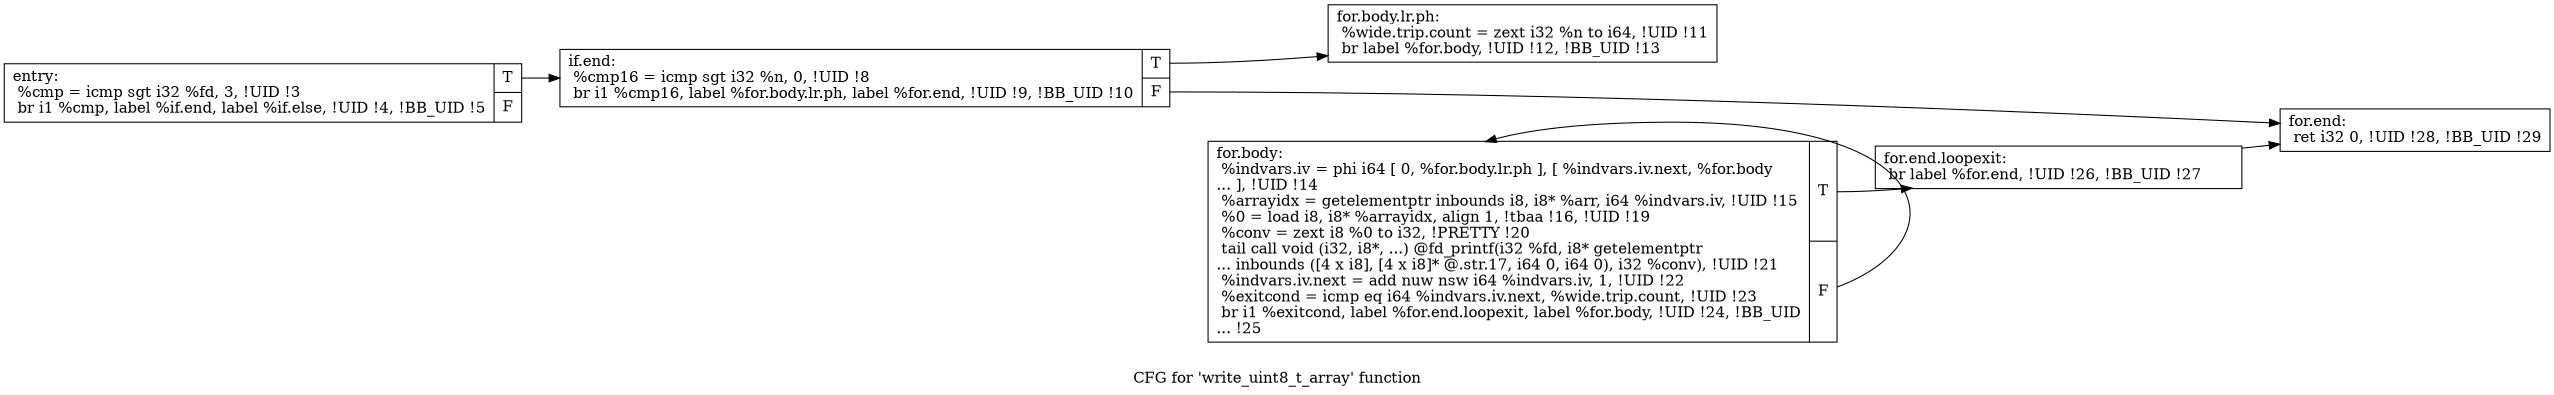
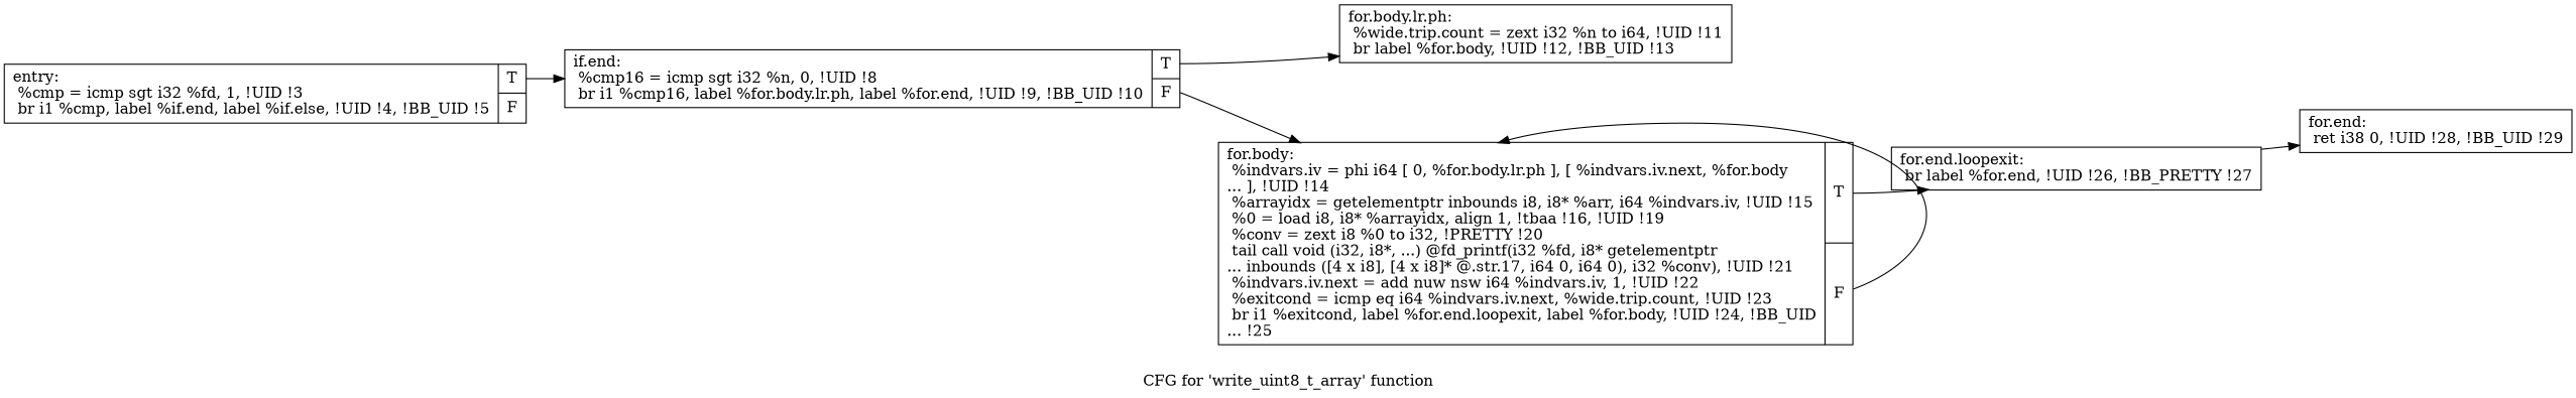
  digraph {
    label="CFG for 'write_uint8_t_array' function"
    rankdir=LR
    node [shape=record]
    edge [tailport=s0]
-   n1 [label="{entry:\l  %cmp = icmp sgt i32 %fd, 3, !UID !3\l  br i1 %cmp, label %if.end, label %if.else, !UID !4, !BB_UID !5\l|{<s0>T|<s1>F}}"]
+   n1 [label="{entry:\l  %cmp = icmp sgt i32 %fd, 1, !UID !3\l  br i1 %cmp, label %if.end, label %if.else, !UID !4, !BB_UID !5\l|{<s0>T|<s1>F}}"]
    n2 [label="{if.end:                                           \l  %cmp16 = icmp sgt i32 %n, 0, !UID !8\l  br i1 %cmp16, label %for.body.lr.ph, label %for.end, !UID !9, !BB_UID !10\l|{<s0>T|<s1>F}}"]
    n3 [label="{for.body.lr.ph:                                   \l  %wide.trip.count = zext i32 %n to i64, !UID !11\l  br label %for.body, !UID !12, !BB_UID !13\l}"]
-   n4 [label="{for.end:                                          \l  ret i32 0, !UID !28, !BB_UID !29\l}"]
+   n4 [label="{for.end:                                          \l  ret i38 0, !UID !28, !BB_UID !29\l}"]
    n5 [label="{for.body:                                         \l  %indvars.iv = phi i64 [ 0, %for.body.lr.ph ], [ %indvars.iv.next, %for.body\l... ], !UID !14\l  %arrayidx = getelementptr inbounds i8, i8* %arr, i64 %indvars.iv, !UID !15\l  %0 = load i8, i8* %arrayidx, align 1, !tbaa !16, !UID !19\l  %conv = zext i8 %0 to i32, !PRETTY !20\l  tail call void (i32, i8*, ...) @fd_printf(i32 %fd, i8* getelementptr\l... inbounds ([4 x i8], [4 x i8]* @.str.17, i64 0, i64 0), i32 %conv), !UID !21\l  %indvars.iv.next = add nuw nsw i64 %indvars.iv, 1, !UID !22\l  %exitcond = icmp eq i64 %indvars.iv.next, %wide.trip.count, !UID !23\l  br i1 %exitcond, label %for.end.loopexit, label %for.body, !UID !24, !BB_UID\l... !25\l|{<s0>T|<s1>F}}"]
-   n6 [label="{for.end.loopexit:                                 \l  br label %for.end, !UID !26, !BB_UID !27\l}"]
+   n6 [label="{for.end.loopexit:                                 \l  br label %for.end, !UID !26, !BB_PRETTY !27\l}"]
    n1 -> n2
    n2 -> n3
-   n2 -> n4 [tailport=s1]
+   n2 -> n5 [tailport=s1]
    n5 -> n5 [tailport=s1]
    n5 -> n6
    n6 -> n4
  }
